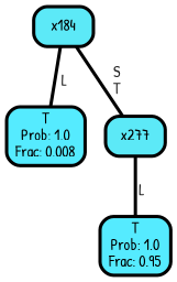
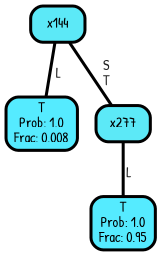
  graph {
    fontname="Patrick Hand"
    ranksep="0 equally"
    splines=straight
    node [color=black fillcolor="#55ebff" fontcolor=black fontname="Patrick Hand" penwidth=3 shape=box style="filled, rounded"]
    edge [color=black fontcolor=grey14 fontname="Patrick Hand" fontweight=bold penwidth=3]
    n1 [label="T\nProb: 1.0\nFrac: 0.008"]
-   n2 [fillcolor="#5ce9f7" label=x184]
+   n2 [fillcolor="#5ce9f7" label=x144]
    n3 [fillcolor="#5ce9f7" label=x277]
    n4 [label="T\nProb: 1.0\nFrac: 0.95"]
    subgraph sub_1 {
      rank=same
    }
    n2 -- n1 [label=" L"]
    n2 -- n3 [label=" S\n T"]
    n3 -- n4 [label=" L"]
  }
